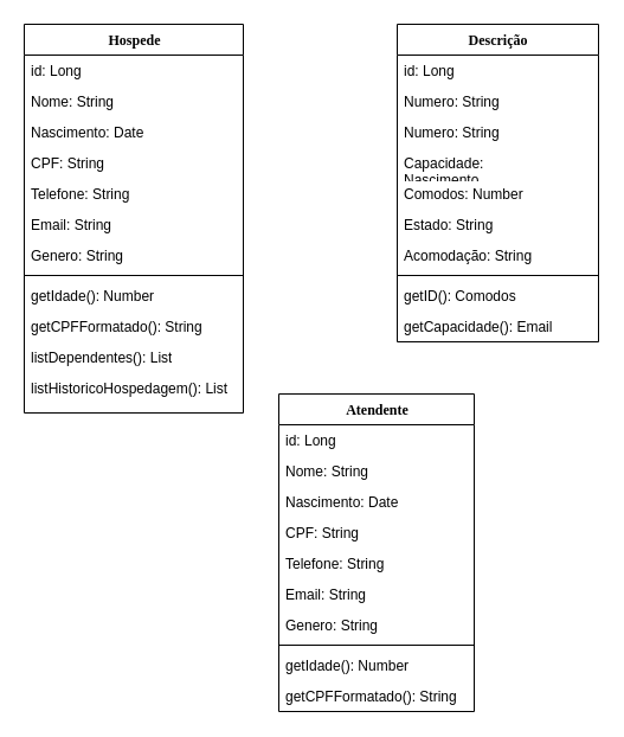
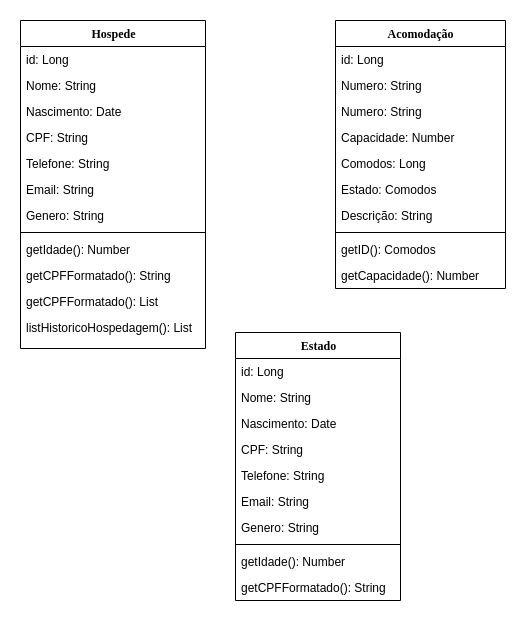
  <mxCell id="0" />
  <mxCell id="1" parent="0" />
  <mxCell id="2" value="Hospede" style="swimlane;html=1;fontStyle=1;align=center;verticalAlign=top;childLayout=stackLayout;horizontal=1;startSize=26;horizontalStack=0;resizeParent=1;resizeLast=0;collapsible=1;marginBottom=0;swimlaneFillColor=#ffffff;rounded=0;shadow=0;comic=0;labelBackgroundColor=none;strokeWidth=1;fillColor=none;fontFamily=Verdana;fontSize=12" parent="1" vertex="1"><mxGeometry x="20" y="20" width="185" height="328" as="geometry" /></mxCell>
  <mxCell id="3" value="id: Long" style="text;html=1;strokeColor=none;fillColor=none;align=left;verticalAlign=top;spacingLeft=4;spacingRight=4;whiteSpace=wrap;overflow=hidden;rotatable=0;points=[[0,0.5],[1,0.5]];portConstraint=eastwest;" parent="2" vertex="1"><mxGeometry y="26" width="185" height="26" as="geometry" /></mxCell>
  <mxCell id="4" value="Nome: String&lt;span style=&quot;white-space: pre;&quot;&gt;&#09;&lt;/span&gt;" style="text;html=1;strokeColor=none;fillColor=none;align=left;verticalAlign=top;spacingLeft=4;spacingRight=4;whiteSpace=wrap;overflow=hidden;rotatable=0;points=[[0,0.5],[1,0.5]];portConstraint=eastwest;" parent="2" vertex="1"><mxGeometry y="52" width="185" height="26" as="geometry" /></mxCell>
  <mxCell id="5" value="Nascimento: Date" style="text;html=1;strokeColor=none;fillColor=none;align=left;verticalAlign=top;spacingLeft=4;spacingRight=4;whiteSpace=wrap;overflow=hidden;rotatable=0;points=[[0,0.5],[1,0.5]];portConstraint=eastwest;" parent="2" vertex="1"><mxGeometry y="78" width="185" height="26" as="geometry" /></mxCell>
  <mxCell id="6" value="CPF: String" style="text;html=1;strokeColor=none;fillColor=none;align=left;verticalAlign=top;spacingLeft=4;spacingRight=4;whiteSpace=wrap;overflow=hidden;rotatable=0;points=[[0,0.5],[1,0.5]];portConstraint=eastwest;" parent="2" vertex="1"><mxGeometry y="104" width="185" height="26" as="geometry" /></mxCell>
  <mxCell id="7" value="Telefone: String" style="text;html=1;strokeColor=none;fillColor=none;align=left;verticalAlign=top;spacingLeft=4;spacingRight=4;whiteSpace=wrap;overflow=hidden;rotatable=0;points=[[0,0.5],[1,0.5]];portConstraint=eastwest;" parent="2" vertex="1"><mxGeometry y="130" width="185" height="26" as="geometry" /></mxCell>
  <mxCell id="8" value="Email: String" style="text;html=1;strokeColor=none;fillColor=none;align=left;verticalAlign=top;spacingLeft=4;spacingRight=4;whiteSpace=wrap;overflow=hidden;rotatable=0;points=[[0,0.5],[1,0.5]];portConstraint=eastwest;" parent="2" vertex="1"><mxGeometry y="156" width="185" height="26" as="geometry" /></mxCell>
  <mxCell id="9" value="Genero: String" style="text;html=1;strokeColor=none;fillColor=none;align=left;verticalAlign=top;spacingLeft=4;spacingRight=4;whiteSpace=wrap;overflow=hidden;rotatable=0;points=[[0,0.5],[1,0.5]];portConstraint=eastwest;" parent="2" vertex="1"><mxGeometry y="182" width="185" height="26" as="geometry" /></mxCell>
  <mxCell id="10" value="" style="line;html=1;strokeWidth=1;fillColor=none;align=left;verticalAlign=middle;spacingTop=-1;spacingLeft=3;spacingRight=3;rotatable=0;labelPosition=right;points=[];portConstraint=eastwest;" parent="2" vertex="1"><mxGeometry y="208" width="185" height="8" as="geometry" /></mxCell>
  <mxCell id="11" value="getIdade(): Number" style="text;html=1;strokeColor=none;fillColor=none;align=left;verticalAlign=top;spacingLeft=4;spacingRight=4;whiteSpace=wrap;overflow=hidden;rotatable=0;points=[[0,0.5],[1,0.5]];portConstraint=eastwest;" parent="2" vertex="1"><mxGeometry y="216" width="185" height="26" as="geometry" /></mxCell>
  <mxCell id="12" value="getCPFFormatado(): String" style="text;html=1;strokeColor=none;fillColor=none;align=left;verticalAlign=top;spacingLeft=4;spacingRight=4;whiteSpace=wrap;overflow=hidden;rotatable=0;points=[[0,0.5],[1,0.5]];portConstraint=eastwest;" parent="2" vertex="1"><mxGeometry y="242" width="185" height="26" as="geometry" /></mxCell>
- <mxCell id="13" value="listDependentes(): List" style="text;html=1;strokeColor=none;fillColor=none;align=left;verticalAlign=top;spacingLeft=4;spacingRight=4;whiteSpace=wrap;overflow=hidden;rotatable=0;points=[[0,0.5],[1,0.5]];portConstraint=eastwest;" parent="2" vertex="1"><mxGeometry y="268" width="185" height="26" as="geometry" /></mxCell>
+ <mxCell id="13" value="getCPFFormatado(): List" style="text;html=1;strokeColor=none;fillColor=none;align=left;verticalAlign=top;spacingLeft=4;spacingRight=4;whiteSpace=wrap;overflow=hidden;rotatable=0;points=[[0,0.5],[1,0.5]];portConstraint=eastwest;" parent="2" vertex="1"><mxGeometry y="268" width="185" height="26" as="geometry" /></mxCell>
  <mxCell id="14" value="listHistoricoHospedagem(): List" style="text;html=1;strokeColor=none;fillColor=none;align=left;verticalAlign=top;spacingLeft=4;spacingRight=4;whiteSpace=wrap;overflow=hidden;rotatable=0;points=[[0,0.5],[1,0.5]];portConstraint=eastwest;" parent="2" vertex="1"><mxGeometry y="294" width="185" height="34" as="geometry" /></mxCell>
- <mxCell id="15" value="Descrição" style="swimlane;html=1;fontStyle=1;align=center;verticalAlign=top;childLayout=stackLayout;horizontal=1;startSize=26;horizontalStack=0;resizeParent=1;resizeLast=0;collapsible=1;marginBottom=0;swimlaneFillColor=#ffffff;rounded=0;shadow=0;comic=0;labelBackgroundColor=none;strokeWidth=1;fillColor=none;fontFamily=Verdana;fontSize=12" parent="1" vertex="1"><mxGeometry x="335" y="20" width="170" height="268" as="geometry" /></mxCell>
+ <mxCell id="15" value="Acomodação" style="swimlane;html=1;fontStyle=1;align=center;verticalAlign=top;childLayout=stackLayout;horizontal=1;startSize=26;horizontalStack=0;resizeParent=1;resizeLast=0;collapsible=1;marginBottom=0;swimlaneFillColor=#ffffff;rounded=0;shadow=0;comic=0;labelBackgroundColor=none;strokeWidth=1;fillColor=none;fontFamily=Verdana;fontSize=12" parent="1" vertex="1"><mxGeometry x="335" y="20" width="170" height="268" as="geometry" /></mxCell>
  <mxCell id="16" value="id: Long" style="text;html=1;strokeColor=none;fillColor=none;align=left;verticalAlign=top;spacingLeft=4;spacingRight=4;whiteSpace=wrap;overflow=hidden;rotatable=0;points=[[0,0.5],[1,0.5]];portConstraint=eastwest;" parent="15" vertex="1"><mxGeometry y="26" width="170" height="26" as="geometry" /></mxCell>
  <mxCell id="17" value="Numero: String" style="text;html=1;strokeColor=none;fillColor=none;align=left;verticalAlign=top;spacingLeft=4;spacingRight=4;whiteSpace=wrap;overflow=hidden;rotatable=0;points=[[0,0.5],[1,0.5]];portConstraint=eastwest;" parent="15" vertex="1"><mxGeometry y="52" width="170" height="26" as="geometry" /></mxCell>
  <mxCell id="18" value="Numero: String" style="text;html=1;strokeColor=none;fillColor=none;align=left;verticalAlign=top;spacingLeft=4;spacingRight=4;whiteSpace=wrap;overflow=hidden;rotatable=0;points=[[0,0.5],[1,0.5]];portConstraint=eastwest;" parent="15" vertex="1"><mxGeometry y="78" width="170" height="26" as="geometry" /></mxCell>
- <mxCell id="19" value="Capacidade: Nascimento&lt;span style=&quot;white-space: pre;&quot;&gt;&#09;&lt;/span&gt;" style="text;html=1;strokeColor=none;fillColor=none;align=left;verticalAlign=top;spacingLeft=4;spacingRight=4;whiteSpace=wrap;overflow=hidden;rotatable=0;points=[[0,0.5],[1,0.5]];portConstraint=eastwest;" parent="15" vertex="1"><mxGeometry y="104" width="170" height="26" as="geometry" /></mxCell>
- <mxCell id="20" value="Comodos: Number" style="text;html=1;strokeColor=none;fillColor=none;align=left;verticalAlign=top;spacingLeft=4;spacingRight=4;whiteSpace=wrap;overflow=hidden;rotatable=0;points=[[0,0.5],[1,0.5]];portConstraint=eastwest;" parent="15" vertex="1"><mxGeometry y="130" width="170" height="26" as="geometry" /></mxCell>
- <mxCell id="21" value="Estado: String" style="text;html=1;strokeColor=none;fillColor=none;align=left;verticalAlign=top;spacingLeft=4;spacingRight=4;whiteSpace=wrap;overflow=hidden;rotatable=0;points=[[0,0.5],[1,0.5]];portConstraint=eastwest;" parent="15" vertex="1"><mxGeometry y="156" width="170" height="26" as="geometry" /></mxCell>
- <mxCell id="22" value="Acomodação: String" style="text;html=1;strokeColor=none;fillColor=none;align=left;verticalAlign=top;spacingLeft=4;spacingRight=4;whiteSpace=wrap;overflow=hidden;rotatable=0;points=[[0,0.5],[1,0.5]];portConstraint=eastwest;" parent="15" vertex="1"><mxGeometry y="182" width="170" height="26" as="geometry" /></mxCell>
+ <mxCell id="19" value="Capacidade: Number&lt;span style=&quot;white-space: pre;&quot;&gt;&#09;&lt;/span&gt;" style="text;html=1;strokeColor=none;fillColor=none;align=left;verticalAlign=top;spacingLeft=4;spacingRight=4;whiteSpace=wrap;overflow=hidden;rotatable=0;points=[[0,0.5],[1,0.5]];portConstraint=eastwest;" parent="15" vertex="1"><mxGeometry y="104" width="170" height="26" as="geometry" /></mxCell>
+ <mxCell id="20" value="Comodos: Long" style="text;html=1;strokeColor=none;fillColor=none;align=left;verticalAlign=top;spacingLeft=4;spacingRight=4;whiteSpace=wrap;overflow=hidden;rotatable=0;points=[[0,0.5],[1,0.5]];portConstraint=eastwest;" parent="15" vertex="1"><mxGeometry y="130" width="170" height="26" as="geometry" /></mxCell>
+ <mxCell id="21" value="Estado: Comodos" style="text;html=1;strokeColor=none;fillColor=none;align=left;verticalAlign=top;spacingLeft=4;spacingRight=4;whiteSpace=wrap;overflow=hidden;rotatable=0;points=[[0,0.5],[1,0.5]];portConstraint=eastwest;" parent="15" vertex="1"><mxGeometry y="156" width="170" height="26" as="geometry" /></mxCell>
+ <mxCell id="22" value="Descrição: String" style="text;html=1;strokeColor=none;fillColor=none;align=left;verticalAlign=top;spacingLeft=4;spacingRight=4;whiteSpace=wrap;overflow=hidden;rotatable=0;points=[[0,0.5],[1,0.5]];portConstraint=eastwest;" parent="15" vertex="1"><mxGeometry y="182" width="170" height="26" as="geometry" /></mxCell>
  <mxCell id="23" value="" style="line;html=1;strokeWidth=1;fillColor=none;align=left;verticalAlign=middle;spacingTop=-1;spacingLeft=3;spacingRight=3;rotatable=0;labelPosition=right;points=[];portConstraint=eastwest;" parent="15" vertex="1"><mxGeometry y="208" width="170" height="8" as="geometry" /></mxCell>
  <mxCell id="24" value="getID(): Comodos" style="text;html=1;strokeColor=none;fillColor=none;align=left;verticalAlign=top;spacingLeft=4;spacingRight=4;whiteSpace=wrap;overflow=hidden;rotatable=0;points=[[0,0.5],[1,0.5]];portConstraint=eastwest;" parent="15" vertex="1"><mxGeometry y="216" width="170" height="26" as="geometry" /></mxCell>
- <mxCell id="25" value="getCapacidade(): Email" style="text;html=1;strokeColor=none;fillColor=none;align=left;verticalAlign=top;spacingLeft=4;spacingRight=4;whiteSpace=wrap;overflow=hidden;rotatable=0;points=[[0,0.5],[1,0.5]];portConstraint=eastwest;" parent="15" vertex="1"><mxGeometry y="242" width="170" height="26" as="geometry" /></mxCell>
- <mxCell id="26" value="Atendente" style="swimlane;html=1;fontStyle=1;align=center;verticalAlign=top;childLayout=stackLayout;horizontal=1;startSize=26;horizontalStack=0;resizeParent=1;resizeLast=0;collapsible=1;marginBottom=0;swimlaneFillColor=#ffffff;rounded=0;shadow=0;comic=0;labelBackgroundColor=none;strokeWidth=1;fillColor=none;fontFamily=Verdana;fontSize=12" parent="1" vertex="1"><mxGeometry x="235" y="332" width="165" height="268" as="geometry" /></mxCell>
+ <mxCell id="25" value="getCapacidade(): Number" style="text;html=1;strokeColor=none;fillColor=none;align=left;verticalAlign=top;spacingLeft=4;spacingRight=4;whiteSpace=wrap;overflow=hidden;rotatable=0;points=[[0,0.5],[1,0.5]];portConstraint=eastwest;" parent="15" vertex="1"><mxGeometry y="242" width="170" height="26" as="geometry" /></mxCell>
+ <mxCell id="26" value="Estado" style="swimlane;html=1;fontStyle=1;align=center;verticalAlign=top;childLayout=stackLayout;horizontal=1;startSize=26;horizontalStack=0;resizeParent=1;resizeLast=0;collapsible=1;marginBottom=0;swimlaneFillColor=#ffffff;rounded=0;shadow=0;comic=0;labelBackgroundColor=none;strokeWidth=1;fillColor=none;fontFamily=Verdana;fontSize=12" parent="1" vertex="1"><mxGeometry x="235" y="332" width="165" height="268" as="geometry" /></mxCell>
  <mxCell id="27" value="id: Long" style="text;html=1;strokeColor=none;fillColor=none;align=left;verticalAlign=top;spacingLeft=4;spacingRight=4;whiteSpace=wrap;overflow=hidden;rotatable=0;points=[[0,0.5],[1,0.5]];portConstraint=eastwest;" parent="26" vertex="1"><mxGeometry y="26" width="165" height="26" as="geometry" /></mxCell>
  <mxCell id="28" value="Nome: String&lt;span style=&quot;white-space: pre;&quot;&gt;&#09;&lt;/span&gt;" style="text;html=1;strokeColor=none;fillColor=none;align=left;verticalAlign=top;spacingLeft=4;spacingRight=4;whiteSpace=wrap;overflow=hidden;rotatable=0;points=[[0,0.5],[1,0.5]];portConstraint=eastwest;" parent="26" vertex="1"><mxGeometry y="52" width="165" height="26" as="geometry" /></mxCell>
  <mxCell id="29" value="Nascimento: Date" style="text;html=1;strokeColor=none;fillColor=none;align=left;verticalAlign=top;spacingLeft=4;spacingRight=4;whiteSpace=wrap;overflow=hidden;rotatable=0;points=[[0,0.5],[1,0.5]];portConstraint=eastwest;" parent="26" vertex="1"><mxGeometry y="78" width="165" height="26" as="geometry" /></mxCell>
  <mxCell id="30" value="CPF: String" style="text;html=1;strokeColor=none;fillColor=none;align=left;verticalAlign=top;spacingLeft=4;spacingRight=4;whiteSpace=wrap;overflow=hidden;rotatable=0;points=[[0,0.5],[1,0.5]];portConstraint=eastwest;" parent="26" vertex="1"><mxGeometry y="104" width="165" height="26" as="geometry" /></mxCell>
  <mxCell id="31" value="Telefone: String" style="text;html=1;strokeColor=none;fillColor=none;align=left;verticalAlign=top;spacingLeft=4;spacingRight=4;whiteSpace=wrap;overflow=hidden;rotatable=0;points=[[0,0.5],[1,0.5]];portConstraint=eastwest;" parent="26" vertex="1"><mxGeometry y="130" width="165" height="26" as="geometry" /></mxCell>
  <mxCell id="32" value="Email: String" style="text;html=1;strokeColor=none;fillColor=none;align=left;verticalAlign=top;spacingLeft=4;spacingRight=4;whiteSpace=wrap;overflow=hidden;rotatable=0;points=[[0,0.5],[1,0.5]];portConstraint=eastwest;" parent="26" vertex="1"><mxGeometry y="156" width="165" height="26" as="geometry" /></mxCell>
  <mxCell id="33" value="Genero: String" style="text;html=1;strokeColor=none;fillColor=none;align=left;verticalAlign=top;spacingLeft=4;spacingRight=4;whiteSpace=wrap;overflow=hidden;rotatable=0;points=[[0,0.5],[1,0.5]];portConstraint=eastwest;" parent="26" vertex="1"><mxGeometry y="182" width="165" height="26" as="geometry" /></mxCell>
  <mxCell id="34" value="" style="line;html=1;strokeWidth=1;fillColor=none;align=left;verticalAlign=middle;spacingTop=-1;spacingLeft=3;spacingRight=3;rotatable=0;labelPosition=right;points=[];portConstraint=eastwest;" parent="26" vertex="1"><mxGeometry y="208" width="165" height="8" as="geometry" /></mxCell>
  <mxCell id="35" value="getIdade(): Number" style="text;html=1;strokeColor=none;fillColor=none;align=left;verticalAlign=top;spacingLeft=4;spacingRight=4;whiteSpace=wrap;overflow=hidden;rotatable=0;points=[[0,0.5],[1,0.5]];portConstraint=eastwest;" parent="26" vertex="1"><mxGeometry y="216" width="165" height="26" as="geometry" /></mxCell>
  <mxCell id="36" value="getCPFFormatado(): String" style="text;html=1;strokeColor=none;fillColor=none;align=left;verticalAlign=top;spacingLeft=4;spacingRight=4;whiteSpace=wrap;overflow=hidden;rotatable=0;points=[[0,0.5],[1,0.5]];portConstraint=eastwest;" parent="26" vertex="1"><mxGeometry y="242" width="165" height="26" as="geometry" /></mxCell>
